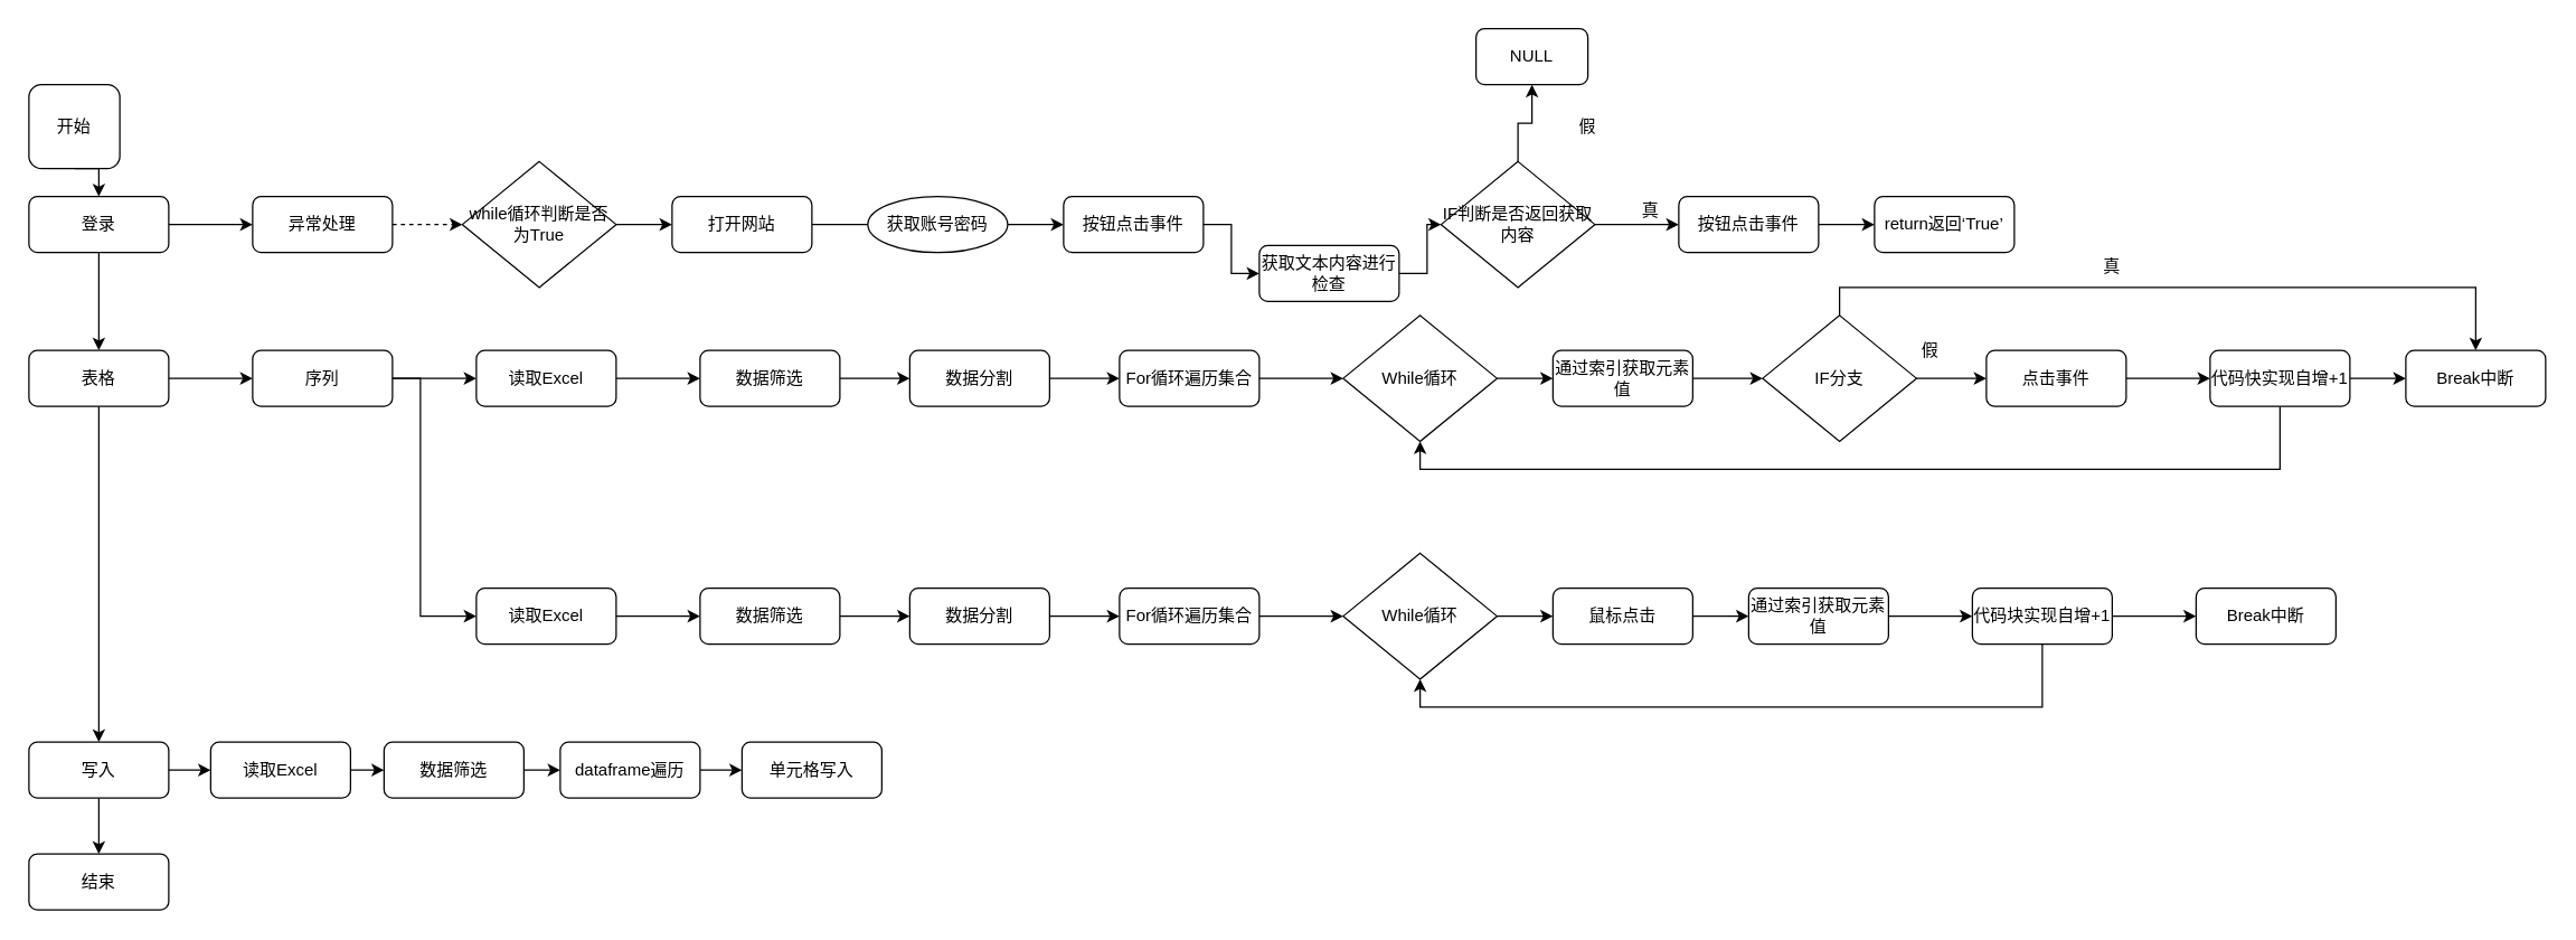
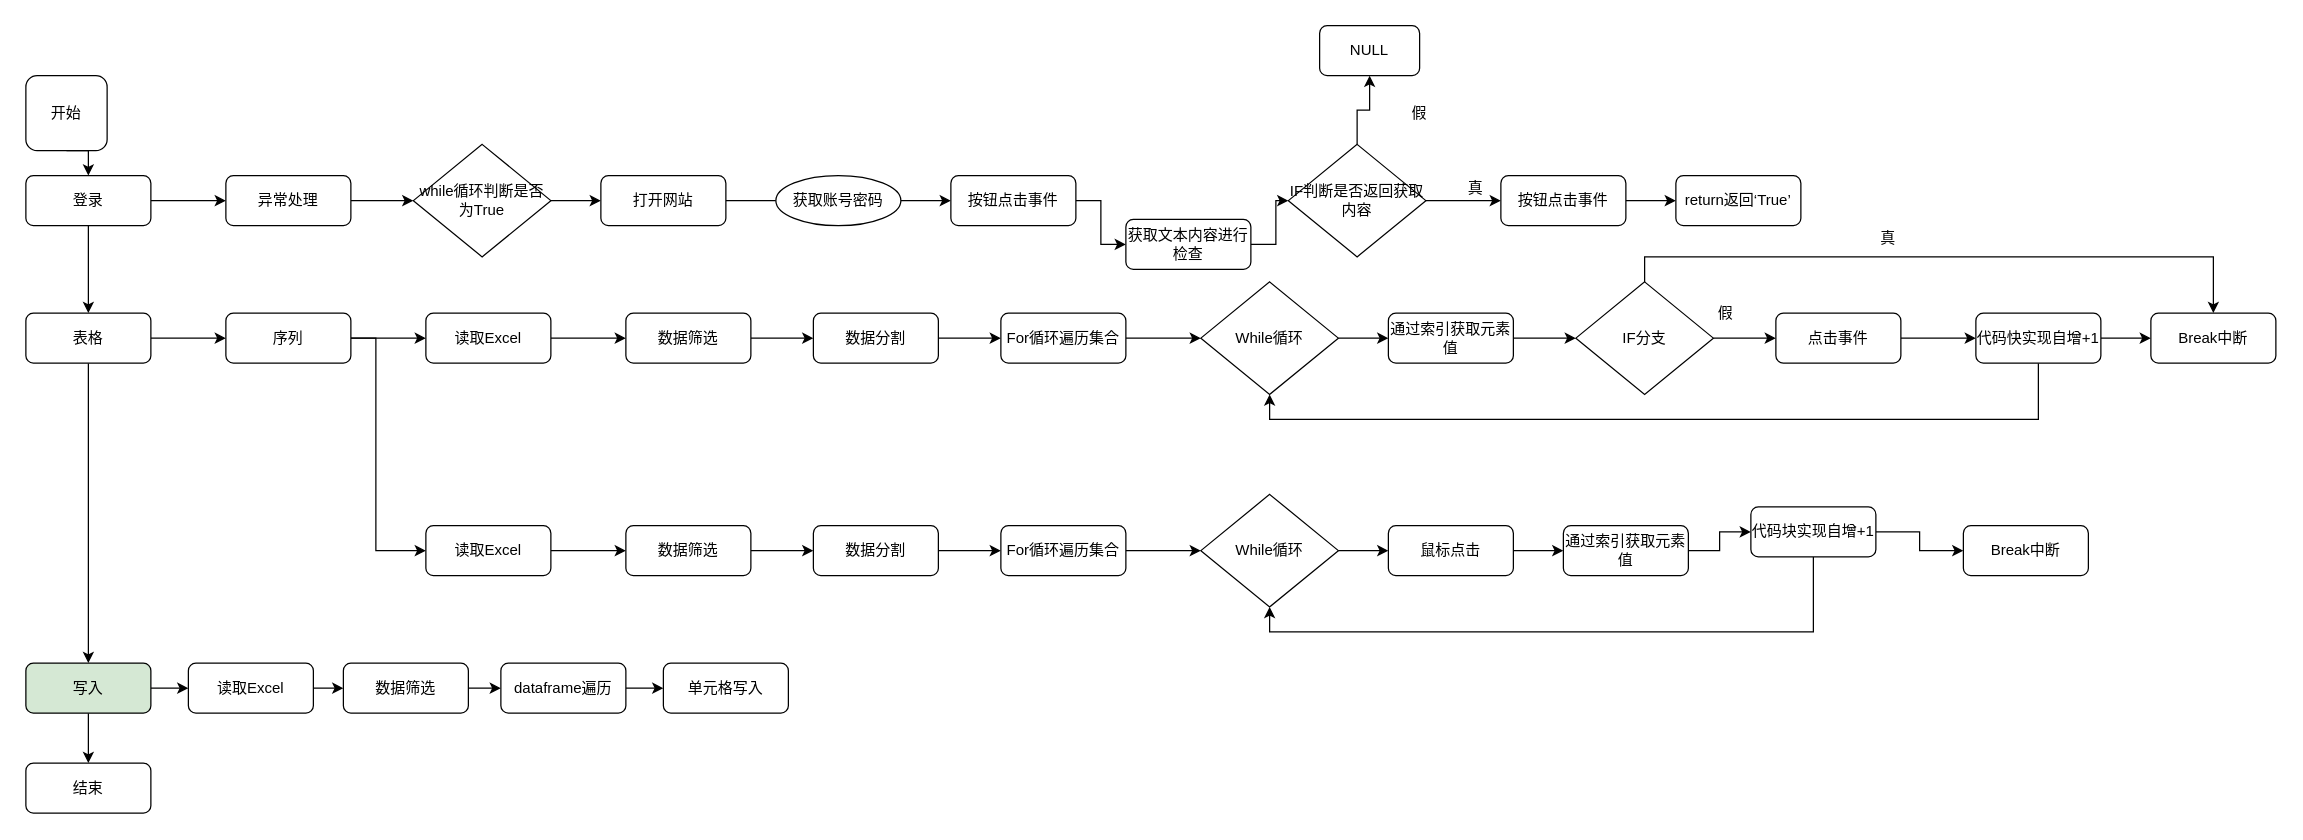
  <mxCell id="0" />
  <mxCell id="1" parent="0" />
  <mxCell id="2" style="edgeStyle=orthogonalEdgeStyle;rounded=0;orthogonalLoop=1;jettySize=auto;html=1;exitX=0.5;exitY=1;exitDx=0;exitDy=0;entryX=0.5;entryY=0;entryDx=0;entryDy=0;" edge="1" parent="1" source="3" target="7"><mxGeometry relative="1" as="geometry" /></mxCell>
  <mxCell id="3" value="开始" style="rounded=1;whiteSpace=wrap;html=1;fontSize=12;glass=0;strokeWidth=1;shadow=0;" parent="1" vertex="1"><mxGeometry x="20" y="60" width="65" height="60" as="geometry" /></mxCell>
  <mxCell id="4" value="结束" style="rounded=1;whiteSpace=wrap;html=1;fontSize=12;glass=0;strokeWidth=1;shadow=0;" parent="1" vertex="1"><mxGeometry x="20" y="610" width="100" height="40" as="geometry" /></mxCell>
  <mxCell id="5" style="edgeStyle=orthogonalEdgeStyle;rounded=0;orthogonalLoop=1;jettySize=auto;html=1;exitX=0.5;exitY=1;exitDx=0;exitDy=0;entryX=0.5;entryY=0;entryDx=0;entryDy=0;" edge="1" parent="1" source="7" target="10"><mxGeometry relative="1" as="geometry" /></mxCell>
  <mxCell id="6" value="" style="edgeStyle=orthogonalEdgeStyle;rounded=0;orthogonalLoop=1;jettySize=auto;html=1;" edge="1" parent="1" source="7" target="15"><mxGeometry relative="1" as="geometry" /></mxCell>
  <mxCell id="7" value="登录" style="rounded=1;whiteSpace=wrap;html=1;fontSize=12;glass=0;strokeWidth=1;shadow=0;" vertex="1" parent="1"><mxGeometry x="20" y="140" width="100" height="40" as="geometry" /></mxCell>
  <mxCell id="8" value="" style="edgeStyle=orthogonalEdgeStyle;rounded=0;orthogonalLoop=1;jettySize=auto;html=1;" edge="1" parent="1" source="10" target="37"><mxGeometry relative="1" as="geometry" /></mxCell>
  <mxCell id="9" style="edgeStyle=orthogonalEdgeStyle;rounded=0;orthogonalLoop=1;jettySize=auto;html=1;exitX=0.5;exitY=1;exitDx=0;exitDy=0;entryX=0.5;entryY=0;entryDx=0;entryDy=0;" edge="1" parent="1" source="10" target="13"><mxGeometry relative="1" as="geometry" /></mxCell>
  <mxCell id="10" value="表格" style="rounded=1;whiteSpace=wrap;html=1;fontSize=12;glass=0;strokeWidth=1;shadow=0;" vertex="1" parent="1"><mxGeometry x="20" y="250" width="100" height="40" as="geometry" /></mxCell>
  <mxCell id="11" value="" style="edgeStyle=orthogonalEdgeStyle;rounded=0;orthogonalLoop=1;jettySize=auto;html=1;" edge="1" parent="1" source="13" target="4"><mxGeometry relative="1" as="geometry" /></mxCell>
  <mxCell id="12" value="" style="edgeStyle=orthogonalEdgeStyle;rounded=0;orthogonalLoop=1;jettySize=auto;html=1;" edge="1" parent="1" source="13" target="80"><mxGeometry relative="1" as="geometry" /></mxCell>
- <mxCell id="13" value="写入" style="rounded=1;whiteSpace=wrap;html=1;fontSize=12;glass=0;strokeWidth=1;shadow=0;" vertex="1" parent="1"><mxGeometry x="20" y="530" width="100" height="40" as="geometry" /></mxCell>
- <mxCell id="14" value="" style="edgeStyle=orthogonalEdgeStyle;rounded=0;orthogonalLoop=1;jettySize=auto;html=1;dashed=1;" edge="1" parent="1" source="15" target="17"><mxGeometry relative="1" as="geometry" /></mxCell>
+ <mxCell id="13" value="写入" style="rounded=1;whiteSpace=wrap;html=1;fontSize=12;glass=0;strokeWidth=1;shadow=0;fillColor=#d5e8d4;" vertex="1" parent="1"><mxGeometry x="20" y="530" width="100" height="40" as="geometry" /></mxCell>
+ <mxCell id="14" value="" style="edgeStyle=orthogonalEdgeStyle;rounded=0;orthogonalLoop=1;jettySize=auto;html=1;" edge="1" parent="1" source="15" target="17"><mxGeometry relative="1" as="geometry" /></mxCell>
  <mxCell id="15" value="异常处理" style="rounded=1;whiteSpace=wrap;html=1;fontSize=12;glass=0;strokeWidth=1;shadow=0;" vertex="1" parent="1"><mxGeometry x="180" y="140" width="100" height="40" as="geometry" /></mxCell>
  <mxCell id="16" value="" style="edgeStyle=orthogonalEdgeStyle;rounded=0;orthogonalLoop=1;jettySize=auto;html=1;" edge="1" parent="1" source="17" target="19"><mxGeometry relative="1" as="geometry" /></mxCell>
  <mxCell id="17" value="while循环判断是否为True" style="rhombus;whiteSpace=wrap;html=1;" vertex="1" parent="1"><mxGeometry x="330" y="115" width="110" height="90" as="geometry" /></mxCell>
  <mxCell id="18" value="" style="edgeStyle=orthogonalEdgeStyle;rounded=0;orthogonalLoop=1;jettySize=auto;html=1;endArrow=none;" edge="1" parent="1" source="19" target="21"><mxGeometry relative="1" as="geometry" /></mxCell>
  <mxCell id="19" value="打开网站" style="rounded=1;whiteSpace=wrap;html=1;fontSize=12;glass=0;strokeWidth=1;shadow=0;" vertex="1" parent="1"><mxGeometry x="480" y="140" width="100" height="40" as="geometry" /></mxCell>
  <mxCell id="20" value="" style="edgeStyle=orthogonalEdgeStyle;rounded=0;orthogonalLoop=1;jettySize=auto;html=1;" edge="1" parent="1" source="21" target="23"><mxGeometry relative="1" as="geometry" /></mxCell>
  <mxCell id="21" value="获取账号密码" style="ellipse;whiteSpace=wrap;html=1;fontSize=12;glass=0;strokeWidth=1;shadow=0;" vertex="1" parent="1"><mxGeometry x="620" y="140" width="100" height="40" as="geometry" /></mxCell>
  <mxCell id="22" value="" style="edgeStyle=orthogonalEdgeStyle;rounded=0;orthogonalLoop=1;jettySize=auto;html=1;" edge="1" parent="1" source="23" target="31"><mxGeometry relative="1" as="geometry" /></mxCell>
  <mxCell id="23" value="按钮点击事件" style="rounded=1;whiteSpace=wrap;html=1;fontSize=12;glass=0;strokeWidth=1;shadow=0;" vertex="1" parent="1"><mxGeometry x="760" y="140" width="100" height="40" as="geometry" /></mxCell>
  <mxCell id="24" value="" style="edgeStyle=orthogonalEdgeStyle;rounded=0;orthogonalLoop=1;jettySize=auto;html=1;" edge="1" parent="1" source="26" target="28"><mxGeometry relative="1" as="geometry" /></mxCell>
  <mxCell id="25" value="" style="edgeStyle=orthogonalEdgeStyle;rounded=0;orthogonalLoop=1;jettySize=auto;html=1;" edge="1" parent="1" source="26" target="32"><mxGeometry relative="1" as="geometry" /></mxCell>
  <mxCell id="26" value="IF判断是否返回获取内容" style="rhombus;whiteSpace=wrap;html=1;" vertex="1" parent="1"><mxGeometry x="1030" y="115" width="110" height="90" as="geometry" /></mxCell>
  <mxCell id="27" value="" style="edgeStyle=orthogonalEdgeStyle;rounded=0;orthogonalLoop=1;jettySize=auto;html=1;" edge="1" parent="1" source="28" target="34"><mxGeometry relative="1" as="geometry" /></mxCell>
  <mxCell id="28" value="按钮点击事件" style="rounded=1;whiteSpace=wrap;html=1;fontSize=12;glass=0;strokeWidth=1;shadow=0;" vertex="1" parent="1"><mxGeometry x="1200" y="140" width="100" height="40" as="geometry" /></mxCell>
  <mxCell id="29" value="真" style="text;html=1;strokeColor=none;fillColor=none;align=center;verticalAlign=middle;whiteSpace=wrap;rounded=0;" vertex="1" parent="1"><mxGeometry x="1160" y="140" width="40" height="20" as="geometry" /></mxCell>
  <mxCell id="30" value="" style="edgeStyle=orthogonalEdgeStyle;rounded=0;orthogonalLoop=1;jettySize=auto;html=1;" edge="1" parent="1" source="31" target="26"><mxGeometry relative="1" as="geometry" /></mxCell>
  <mxCell id="31" value="获取文本内容进行检查" style="rounded=1;whiteSpace=wrap;html=1;fontSize=12;glass=0;strokeWidth=1;shadow=0;" vertex="1" parent="1"><mxGeometry x="900" y="175" width="100" height="40" as="geometry" /></mxCell>
  <mxCell id="32" value="NULL" style="rounded=1;whiteSpace=wrap;html=1;fontSize=12;glass=0;strokeWidth=1;shadow=0;" vertex="1" parent="1"><mxGeometry x="1055" y="20" width="80" height="40" as="geometry" /></mxCell>
  <mxCell id="33" value="假" style="text;html=1;strokeColor=none;fillColor=none;align=center;verticalAlign=middle;whiteSpace=wrap;rounded=0;" vertex="1" parent="1"><mxGeometry x="1115" y="80" width="40" height="20" as="geometry" /></mxCell>
  <mxCell id="34" value="return返回‘True’" style="rounded=1;whiteSpace=wrap;html=1;fontSize=12;glass=0;strokeWidth=1;shadow=0;" vertex="1" parent="1"><mxGeometry x="1340" y="140" width="100" height="40" as="geometry" /></mxCell>
  <mxCell id="35" value="" style="edgeStyle=orthogonalEdgeStyle;rounded=0;orthogonalLoop=1;jettySize=auto;html=1;" edge="1" parent="1" source="37"><mxGeometry relative="1" as="geometry"><mxPoint x="340" y="270" as="targetPoint" /></mxGeometry></mxCell>
  <mxCell id="36" style="edgeStyle=orthogonalEdgeStyle;rounded=0;orthogonalLoop=1;jettySize=auto;html=1;entryX=0;entryY=0.5;entryDx=0;entryDy=0;" edge="1" parent="1" source="37" target="39"><mxGeometry relative="1" as="geometry"><mxPoint x="330" y="350" as="targetPoint" /><Array as="points"><mxPoint x="300" y="270" /><mxPoint x="300" y="440" /></Array></mxGeometry></mxCell>
  <mxCell id="37" value="序列" style="rounded=1;whiteSpace=wrap;html=1;fontSize=12;glass=0;strokeWidth=1;shadow=0;" vertex="1" parent="1"><mxGeometry x="180" y="250" width="100" height="40" as="geometry" /></mxCell>
  <mxCell id="38" value="" style="edgeStyle=orthogonalEdgeStyle;rounded=0;orthogonalLoop=1;jettySize=auto;html=1;" edge="1" parent="1" source="39" target="64"><mxGeometry relative="1" as="geometry" /></mxCell>
  <mxCell id="39" value="读取Excel" style="rounded=1;whiteSpace=wrap;html=1;fontSize=12;glass=0;strokeWidth=1;shadow=0;" vertex="1" parent="1"><mxGeometry x="340" y="420" width="100" height="40" as="geometry" /></mxCell>
  <mxCell id="40" value="" style="edgeStyle=orthogonalEdgeStyle;rounded=0;orthogonalLoop=1;jettySize=auto;html=1;" edge="1" parent="1" source="41" target="43"><mxGeometry relative="1" as="geometry" /></mxCell>
  <mxCell id="41" value="读取Excel" style="rounded=1;whiteSpace=wrap;html=1;fontSize=12;glass=0;strokeWidth=1;shadow=0;" vertex="1" parent="1"><mxGeometry x="340" y="250" width="100" height="40" as="geometry" /></mxCell>
  <mxCell id="42" value="" style="edgeStyle=orthogonalEdgeStyle;rounded=0;orthogonalLoop=1;jettySize=auto;html=1;" edge="1" parent="1" source="43" target="45"><mxGeometry relative="1" as="geometry" /></mxCell>
  <mxCell id="43" value="数据筛选" style="rounded=1;whiteSpace=wrap;html=1;fontSize=12;glass=0;strokeWidth=1;shadow=0;" vertex="1" parent="1"><mxGeometry x="500" y="250" width="100" height="40" as="geometry" /></mxCell>
  <mxCell id="44" value="" style="edgeStyle=orthogonalEdgeStyle;rounded=0;orthogonalLoop=1;jettySize=auto;html=1;" edge="1" parent="1" source="45" target="47"><mxGeometry relative="1" as="geometry" /></mxCell>
  <mxCell id="45" value="数据分割" style="rounded=1;whiteSpace=wrap;html=1;fontSize=12;glass=0;strokeWidth=1;shadow=0;" vertex="1" parent="1"><mxGeometry x="650" y="250" width="100" height="40" as="geometry" /></mxCell>
  <mxCell id="46" value="" style="edgeStyle=orthogonalEdgeStyle;rounded=0;orthogonalLoop=1;jettySize=auto;html=1;" edge="1" parent="1" source="47" target="49"><mxGeometry relative="1" as="geometry" /></mxCell>
  <mxCell id="47" value="For循环遍历集合" style="rounded=1;whiteSpace=wrap;html=1;fontSize=12;glass=0;strokeWidth=1;shadow=0;" vertex="1" parent="1"><mxGeometry x="800" y="250" width="100" height="40" as="geometry" /></mxCell>
  <mxCell id="48" value="" style="edgeStyle=orthogonalEdgeStyle;rounded=0;orthogonalLoop=1;jettySize=auto;html=1;" edge="1" parent="1" source="49" target="51"><mxGeometry relative="1" as="geometry" /></mxCell>
  <mxCell id="49" value="While循环" style="rhombus;whiteSpace=wrap;html=1;" vertex="1" parent="1"><mxGeometry x="960" y="225" width="110" height="90" as="geometry" /></mxCell>
  <mxCell id="50" value="" style="edgeStyle=orthogonalEdgeStyle;rounded=0;orthogonalLoop=1;jettySize=auto;html=1;" edge="1" parent="1" source="51" target="54"><mxGeometry relative="1" as="geometry" /></mxCell>
  <mxCell id="51" value="通过索引获取元素值" style="rounded=1;whiteSpace=wrap;html=1;fontSize=12;glass=0;strokeWidth=1;shadow=0;" vertex="1" parent="1"><mxGeometry x="1110" y="250" width="100" height="40" as="geometry" /></mxCell>
  <mxCell id="52" value="" style="edgeStyle=orthogonalEdgeStyle;rounded=0;orthogonalLoop=1;jettySize=auto;html=1;" edge="1" parent="1" source="54" target="56"><mxGeometry relative="1" as="geometry" /></mxCell>
  <mxCell id="53" style="edgeStyle=orthogonalEdgeStyle;rounded=0;orthogonalLoop=1;jettySize=auto;html=1;exitX=0.5;exitY=0;exitDx=0;exitDy=0;entryX=0.5;entryY=0;entryDx=0;entryDy=0;" edge="1" parent="1" source="54" target="60"><mxGeometry relative="1" as="geometry" /></mxCell>
  <mxCell id="54" value="IF分支" style="rhombus;whiteSpace=wrap;html=1;" vertex="1" parent="1"><mxGeometry x="1260" y="225" width="110" height="90" as="geometry" /></mxCell>
  <mxCell id="55" value="" style="edgeStyle=orthogonalEdgeStyle;rounded=0;orthogonalLoop=1;jettySize=auto;html=1;" edge="1" parent="1" source="56" target="59"><mxGeometry relative="1" as="geometry" /></mxCell>
  <mxCell id="56" value="点击事件" style="rounded=1;whiteSpace=wrap;html=1;fontSize=12;glass=0;strokeWidth=1;shadow=0;" vertex="1" parent="1"><mxGeometry x="1420" y="250" width="100" height="40" as="geometry" /></mxCell>
  <mxCell id="57" value="" style="edgeStyle=orthogonalEdgeStyle;rounded=0;orthogonalLoop=1;jettySize=auto;html=1;" edge="1" parent="1" source="59" target="60"><mxGeometry relative="1" as="geometry" /></mxCell>
  <mxCell id="58" style="edgeStyle=orthogonalEdgeStyle;rounded=0;orthogonalLoop=1;jettySize=auto;html=1;exitX=0.5;exitY=1;exitDx=0;exitDy=0;entryX=0.5;entryY=1;entryDx=0;entryDy=0;" edge="1" parent="1" source="59" target="49"><mxGeometry relative="1" as="geometry" /></mxCell>
  <mxCell id="59" value="代码快实现自增+1" style="rounded=1;whiteSpace=wrap;html=1;fontSize=12;glass=0;strokeWidth=1;shadow=0;" vertex="1" parent="1"><mxGeometry x="1580" y="250" width="100" height="40" as="geometry" /></mxCell>
  <mxCell id="60" value="Break中断" style="rounded=1;whiteSpace=wrap;html=1;fontSize=12;glass=0;strokeWidth=1;shadow=0;" vertex="1" parent="1"><mxGeometry x="1720" y="250" width="100" height="40" as="geometry" /></mxCell>
  <mxCell id="61" value="假" style="text;html=1;strokeColor=none;fillColor=none;align=center;verticalAlign=middle;whiteSpace=wrap;rounded=0;" vertex="1" parent="1"><mxGeometry x="1360" y="240" width="40" height="20" as="geometry" /></mxCell>
  <mxCell id="62" value="真" style="text;html=1;strokeColor=none;fillColor=none;align=center;verticalAlign=middle;whiteSpace=wrap;rounded=0;" vertex="1" parent="1"><mxGeometry x="1490" y="180" width="40" height="20" as="geometry" /></mxCell>
  <mxCell id="63" value="" style="edgeStyle=orthogonalEdgeStyle;rounded=0;orthogonalLoop=1;jettySize=auto;html=1;" edge="1" parent="1" source="64" target="66"><mxGeometry relative="1" as="geometry" /></mxCell>
  <mxCell id="64" value="数据筛选" style="rounded=1;whiteSpace=wrap;html=1;fontSize=12;glass=0;strokeWidth=1;shadow=0;" vertex="1" parent="1"><mxGeometry x="500" y="420" width="100" height="40" as="geometry" /></mxCell>
  <mxCell id="65" value="" style="edgeStyle=orthogonalEdgeStyle;rounded=0;orthogonalLoop=1;jettySize=auto;html=1;" edge="1" parent="1" source="66" target="68"><mxGeometry relative="1" as="geometry" /></mxCell>
  <mxCell id="66" value="数据分割" style="rounded=1;whiteSpace=wrap;html=1;fontSize=12;glass=0;strokeWidth=1;shadow=0;" vertex="1" parent="1"><mxGeometry x="650" y="420" width="100" height="40" as="geometry" /></mxCell>
  <mxCell id="67" value="" style="edgeStyle=orthogonalEdgeStyle;rounded=0;orthogonalLoop=1;jettySize=auto;html=1;" edge="1" parent="1" source="68" target="70"><mxGeometry relative="1" as="geometry" /></mxCell>
  <mxCell id="68" value="For循环遍历集合" style="rounded=1;whiteSpace=wrap;html=1;fontSize=12;glass=0;strokeWidth=1;shadow=0;" vertex="1" parent="1"><mxGeometry x="800" y="420" width="100" height="40" as="geometry" /></mxCell>
  <mxCell id="69" value="" style="edgeStyle=orthogonalEdgeStyle;rounded=0;orthogonalLoop=1;jettySize=auto;html=1;" edge="1" parent="1" source="70" target="72"><mxGeometry relative="1" as="geometry" /></mxCell>
  <mxCell id="70" value="While循环" style="rhombus;whiteSpace=wrap;html=1;" vertex="1" parent="1"><mxGeometry x="960" y="395" width="110" height="90" as="geometry" /></mxCell>
  <mxCell id="71" value="" style="edgeStyle=orthogonalEdgeStyle;rounded=0;orthogonalLoop=1;jettySize=auto;html=1;" edge="1" parent="1" source="72" target="74"><mxGeometry relative="1" as="geometry" /></mxCell>
  <mxCell id="72" value="鼠标点击" style="rounded=1;whiteSpace=wrap;html=1;fontSize=12;glass=0;strokeWidth=1;shadow=0;" vertex="1" parent="1"><mxGeometry x="1110" y="420" width="100" height="40" as="geometry" /></mxCell>
  <mxCell id="73" value="" style="edgeStyle=orthogonalEdgeStyle;rounded=0;orthogonalLoop=1;jettySize=auto;html=1;" edge="1" parent="1" source="74" target="77"><mxGeometry relative="1" as="geometry" /></mxCell>
  <mxCell id="74" value="通过索引获取元素值" style="rounded=1;whiteSpace=wrap;html=1;fontSize=12;glass=0;strokeWidth=1;shadow=0;" vertex="1" parent="1"><mxGeometry x="1250" y="420" width="100" height="40" as="geometry" /></mxCell>
  <mxCell id="75" value="" style="edgeStyle=orthogonalEdgeStyle;rounded=0;orthogonalLoop=1;jettySize=auto;html=1;" edge="1" parent="1" source="77" target="78"><mxGeometry relative="1" as="geometry" /></mxCell>
  <mxCell id="76" style="edgeStyle=orthogonalEdgeStyle;rounded=0;orthogonalLoop=1;jettySize=auto;html=1;exitX=0.5;exitY=1;exitDx=0;exitDy=0;entryX=0.5;entryY=1;entryDx=0;entryDy=0;" edge="1" parent="1" source="77" target="70"><mxGeometry relative="1" as="geometry" /></mxCell>
- <mxCell id="77" value="代码块实现自增+1" style="rounded=1;whiteSpace=wrap;html=1;fontSize=12;glass=0;strokeWidth=1;shadow=0;" vertex="1" parent="1"><mxGeometry x="1410" y="420" width="100" height="40" as="geometry" /></mxCell>
+ <mxCell id="77" value="代码块实现自增+1" style="rounded=1;whiteSpace=wrap;html=1;fontSize=12;glass=0;strokeWidth=1;shadow=0;" vertex="1" parent="1"><mxGeometry x="1400" y="405" width="100" height="40" as="geometry" /></mxCell>
  <mxCell id="78" value="Break中断" style="rounded=1;whiteSpace=wrap;html=1;fontSize=12;glass=0;strokeWidth=1;shadow=0;" vertex="1" parent="1"><mxGeometry x="1570" y="420" width="100" height="40" as="geometry" /></mxCell>
  <mxCell id="79" value="" style="edgeStyle=orthogonalEdgeStyle;rounded=0;orthogonalLoop=1;jettySize=auto;html=1;" edge="1" parent="1" source="80" target="82"><mxGeometry relative="1" as="geometry" /></mxCell>
  <mxCell id="80" value="读取Excel" style="rounded=1;whiteSpace=wrap;html=1;fontSize=12;glass=0;strokeWidth=1;shadow=0;" vertex="1" parent="1"><mxGeometry x="150" y="530" width="100" height="40" as="geometry" /></mxCell>
  <mxCell id="81" value="" style="edgeStyle=orthogonalEdgeStyle;rounded=0;orthogonalLoop=1;jettySize=auto;html=1;" edge="1" parent="1" source="82" target="84"><mxGeometry relative="1" as="geometry" /></mxCell>
  <mxCell id="82" value="数据筛选" style="rounded=1;whiteSpace=wrap;html=1;fontSize=12;glass=0;strokeWidth=1;shadow=0;" vertex="1" parent="1"><mxGeometry x="274" y="530" width="100" height="40" as="geometry" /></mxCell>
  <mxCell id="83" value="" style="edgeStyle=orthogonalEdgeStyle;rounded=0;orthogonalLoop=1;jettySize=auto;html=1;" edge="1" parent="1" source="84" target="85"><mxGeometry relative="1" as="geometry" /></mxCell>
  <mxCell id="84" value="dataframe遍历" style="rounded=1;whiteSpace=wrap;html=1;fontSize=12;glass=0;strokeWidth=1;shadow=0;" vertex="1" parent="1"><mxGeometry x="400" y="530" width="100" height="40" as="geometry" /></mxCell>
  <mxCell id="85" value="单元格写入" style="rounded=1;whiteSpace=wrap;html=1;fontSize=12;glass=0;strokeWidth=1;shadow=0;" vertex="1" parent="1"><mxGeometry x="530" y="530" width="100" height="40" as="geometry" /></mxCell>
